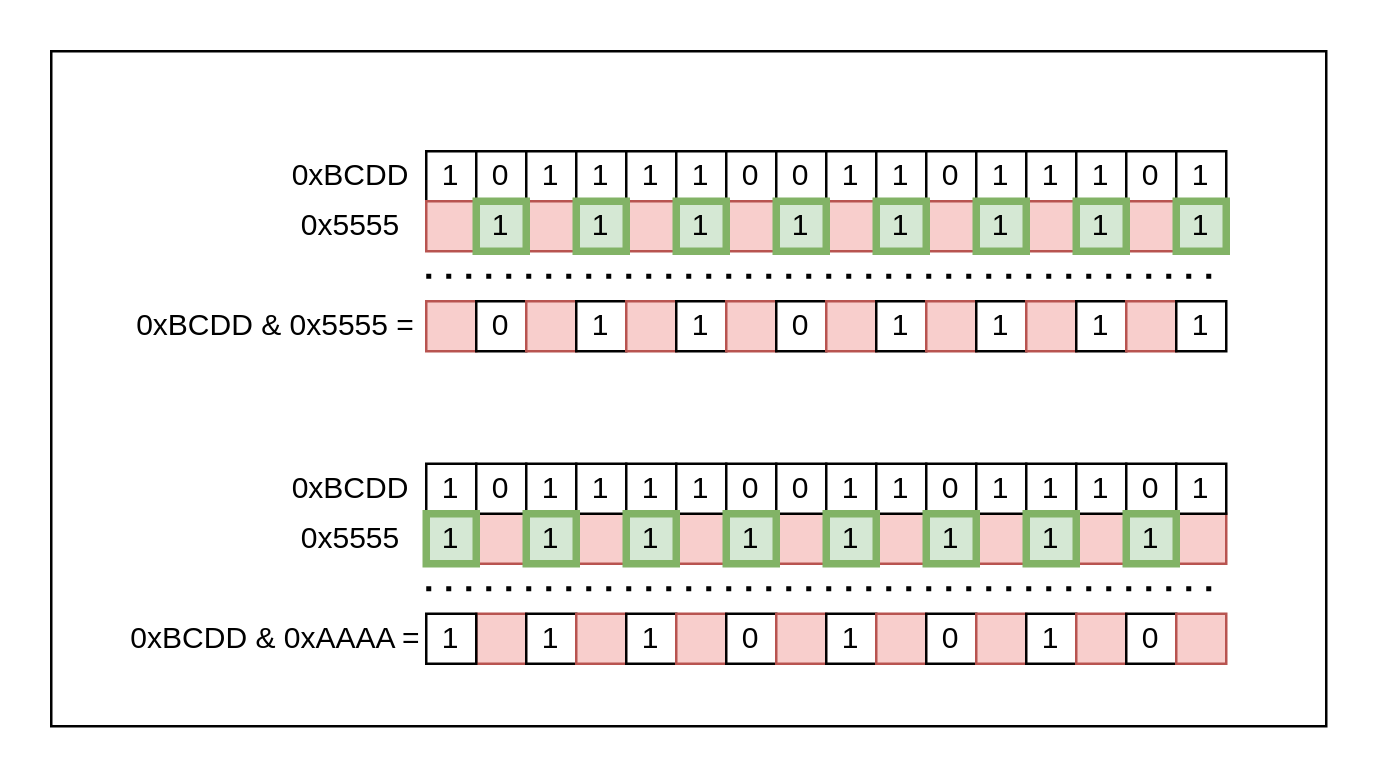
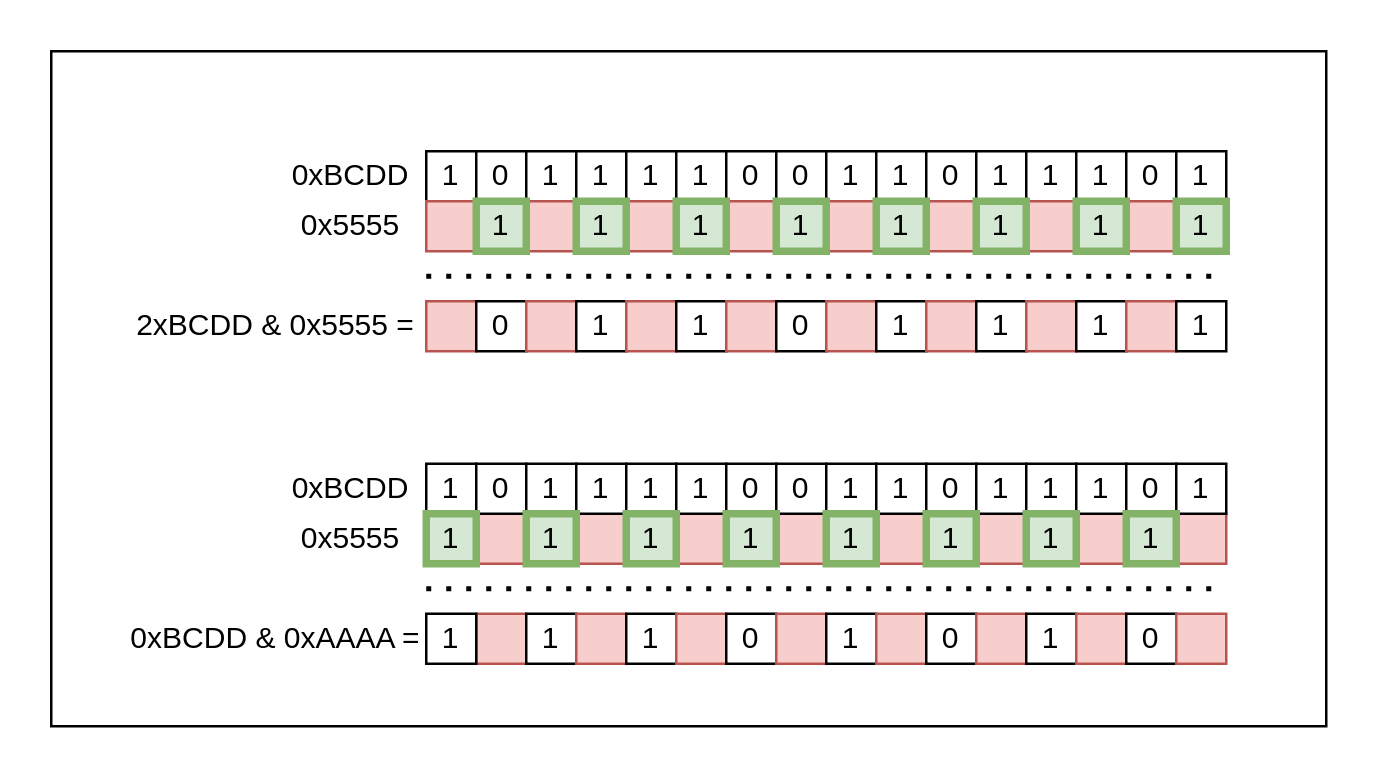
  <mxCell id="0" />
  <mxCell id="1" parent="0" />
  <mxCell id="2" value="" style="rounded=0;whiteSpace=wrap;html=1;strokeWidth=1;" vertex="1" parent="1"><mxGeometry x="20" y="20" width="510" height="270" as="geometry" /></mxCell>
  <mxCell id="3" value="1" style="rounded=0;whiteSpace=wrap;html=1;" vertex="1" parent="1"><mxGeometry x="170" y="60" width="20" height="20" as="geometry" /></mxCell>
  <mxCell id="4" value="0" style="rounded=0;whiteSpace=wrap;html=1;" vertex="1" parent="1"><mxGeometry x="190" y="60" width="20" height="20" as="geometry" /></mxCell>
  <mxCell id="5" value="1" style="rounded=0;whiteSpace=wrap;html=1;" vertex="1" parent="1"><mxGeometry x="210" y="60" width="20" height="20" as="geometry" /></mxCell>
  <mxCell id="6" value="1" style="rounded=0;whiteSpace=wrap;html=1;" vertex="1" parent="1"><mxGeometry x="230" y="60" width="20" height="20" as="geometry" /></mxCell>
  <mxCell id="7" value="1" style="rounded=0;whiteSpace=wrap;html=1;" vertex="1" parent="1"><mxGeometry x="250" y="60" width="20" height="20" as="geometry" /></mxCell>
  <mxCell id="8" value="1" style="rounded=0;whiteSpace=wrap;html=1;" vertex="1" parent="1"><mxGeometry x="270" y="60" width="20" height="20" as="geometry" /></mxCell>
  <mxCell id="9" value="0" style="rounded=0;whiteSpace=wrap;html=1;" vertex="1" parent="1"><mxGeometry x="290" y="60" width="20" height="20" as="geometry" /></mxCell>
  <mxCell id="10" value="0" style="rounded=0;whiteSpace=wrap;html=1;" vertex="1" parent="1"><mxGeometry x="310" y="60" width="20" height="20" as="geometry" /></mxCell>
  <mxCell id="11" value="1" style="rounded=0;whiteSpace=wrap;html=1;" vertex="1" parent="1"><mxGeometry x="330" y="60" width="20" height="20" as="geometry" /></mxCell>
  <mxCell id="12" value="1" style="rounded=0;whiteSpace=wrap;html=1;" vertex="1" parent="1"><mxGeometry x="350" y="60" width="20" height="20" as="geometry" /></mxCell>
  <mxCell id="13" value="0" style="rounded=0;whiteSpace=wrap;html=1;" vertex="1" parent="1"><mxGeometry x="370" y="60" width="20" height="20" as="geometry" /></mxCell>
  <mxCell id="14" value="1" style="rounded=0;whiteSpace=wrap;html=1;" vertex="1" parent="1"><mxGeometry x="390" y="60" width="20" height="20" as="geometry" /></mxCell>
  <mxCell id="15" value="1" style="rounded=0;whiteSpace=wrap;html=1;" vertex="1" parent="1"><mxGeometry x="410" y="60" width="20" height="20" as="geometry" /></mxCell>
  <mxCell id="16" value="1" style="rounded=0;whiteSpace=wrap;html=1;" vertex="1" parent="1"><mxGeometry x="430" y="60" width="20" height="20" as="geometry" /></mxCell>
  <mxCell id="17" value="0" style="rounded=0;whiteSpace=wrap;html=1;" vertex="1" parent="1"><mxGeometry x="450" y="60" width="20" height="20" as="geometry" /></mxCell>
  <mxCell id="18" value="1" style="rounded=0;whiteSpace=wrap;html=1;" vertex="1" parent="1"><mxGeometry x="470" y="60" width="20" height="20" as="geometry" /></mxCell>
  <mxCell id="19" value="" style="rounded=0;whiteSpace=wrap;html=1;fillColor=#f8cecc;strokeColor=#b85450;" vertex="1" parent="1"><mxGeometry x="170" y="80" width="20" height="20" as="geometry" /></mxCell>
  <mxCell id="20" value="" style="rounded=0;whiteSpace=wrap;html=1;fillColor=#f8cecc;strokeColor=#b85450;" vertex="1" parent="1"><mxGeometry x="210" y="80" width="20" height="20" as="geometry" /></mxCell>
  <mxCell id="21" value="" style="rounded=0;whiteSpace=wrap;html=1;fillColor=#f8cecc;strokeColor=#b85450;" vertex="1" parent="1"><mxGeometry x="250" y="80" width="20" height="20" as="geometry" /></mxCell>
  <mxCell id="22" value="" style="rounded=0;whiteSpace=wrap;html=1;fillColor=#f8cecc;strokeColor=#b85450;" vertex="1" parent="1"><mxGeometry x="290" y="80" width="20" height="20" as="geometry" /></mxCell>
  <mxCell id="23" value="" style="rounded=0;whiteSpace=wrap;html=1;fillColor=#f8cecc;strokeColor=#b85450;" vertex="1" parent="1"><mxGeometry x="330" y="80" width="20" height="20" as="geometry" /></mxCell>
  <mxCell id="24" value="" style="rounded=0;whiteSpace=wrap;html=1;fillColor=#f8cecc;strokeColor=#b85450;" vertex="1" parent="1"><mxGeometry x="370" y="80" width="20" height="20" as="geometry" /></mxCell>
  <mxCell id="25" value="" style="rounded=0;whiteSpace=wrap;html=1;fillColor=#f8cecc;strokeColor=#b85450;" vertex="1" parent="1"><mxGeometry x="410" y="80" width="20" height="20" as="geometry" /></mxCell>
  <mxCell id="26" value="" style="rounded=0;whiteSpace=wrap;html=1;fillColor=#f8cecc;strokeColor=#b85450;" vertex="1" parent="1"><mxGeometry x="450" y="80" width="20" height="20" as="geometry" /></mxCell>
  <mxCell id="27" value="" style="rounded=0;whiteSpace=wrap;html=1;fillColor=#f8cecc;strokeColor=#b85450;" vertex="1" parent="1"><mxGeometry x="190" y="205" width="20" height="20" as="geometry" /></mxCell>
  <mxCell id="28" value="" style="rounded=0;whiteSpace=wrap;html=1;fillColor=#f8cecc;strokeColor=#b85450;" vertex="1" parent="1"><mxGeometry x="230" y="205" width="20" height="20" as="geometry" /></mxCell>
  <mxCell id="29" value="" style="rounded=0;whiteSpace=wrap;html=1;fillColor=#f8cecc;strokeColor=#b85450;" vertex="1" parent="1"><mxGeometry x="270" y="205" width="20" height="20" as="geometry" /></mxCell>
  <mxCell id="30" value="" style="rounded=0;whiteSpace=wrap;html=1;fillColor=#f8cecc;strokeColor=#b85450;" vertex="1" parent="1"><mxGeometry x="310" y="205" width="20" height="20" as="geometry" /></mxCell>
  <mxCell id="31" value="" style="rounded=0;whiteSpace=wrap;html=1;fillColor=#f8cecc;strokeColor=#b85450;" vertex="1" parent="1"><mxGeometry x="350" y="205" width="20" height="20" as="geometry" /></mxCell>
  <mxCell id="32" value="" style="rounded=0;whiteSpace=wrap;html=1;fillColor=#f8cecc;strokeColor=#b85450;" vertex="1" parent="1"><mxGeometry x="390" y="205" width="20" height="20" as="geometry" /></mxCell>
  <mxCell id="33" value="" style="rounded=0;whiteSpace=wrap;html=1;fillColor=#f8cecc;strokeColor=#b85450;" vertex="1" parent="1"><mxGeometry x="430" y="205" width="20" height="20" as="geometry" /></mxCell>
  <mxCell id="34" value="" style="rounded=0;whiteSpace=wrap;html=1;fillColor=#f8cecc;strokeColor=#b85450;" vertex="1" parent="1"><mxGeometry x="470" y="205" width="20" height="20" as="geometry" /></mxCell>
  <mxCell id="35" value="" style="endArrow=none;dashed=1;html=1;dashPattern=1 3;strokeWidth=2;rounded=0;" edge="1" parent="1"><mxGeometry width="50" height="50" relative="1" as="geometry"><mxPoint x="170" y="110" as="sourcePoint" /><mxPoint x="490" y="110" as="targetPoint" /></mxGeometry></mxCell>
  <mxCell id="36" value="" style="rounded=0;whiteSpace=wrap;html=1;fillColor=#f8cecc;strokeColor=#b85450;" vertex="1" parent="1"><mxGeometry x="170" y="120" width="20" height="20" as="geometry" /></mxCell>
  <mxCell id="37" value="0" style="rounded=0;whiteSpace=wrap;html=1;" vertex="1" parent="1"><mxGeometry x="190" y="120" width="20" height="20" as="geometry" /></mxCell>
  <mxCell id="38" value="" style="rounded=0;whiteSpace=wrap;html=1;fillColor=#f8cecc;strokeColor=#b85450;" vertex="1" parent="1"><mxGeometry x="210" y="120" width="20" height="20" as="geometry" /></mxCell>
  <mxCell id="39" value="1" style="rounded=0;whiteSpace=wrap;html=1;" vertex="1" parent="1"><mxGeometry x="230" y="120" width="20" height="20" as="geometry" /></mxCell>
  <mxCell id="40" value="" style="rounded=0;whiteSpace=wrap;html=1;fillColor=#f8cecc;strokeColor=#b85450;" vertex="1" parent="1"><mxGeometry x="250" y="120" width="20" height="20" as="geometry" /></mxCell>
  <mxCell id="41" value="1" style="rounded=0;whiteSpace=wrap;html=1;" vertex="1" parent="1"><mxGeometry x="270" y="120" width="20" height="20" as="geometry" /></mxCell>
  <mxCell id="42" value="" style="rounded=0;whiteSpace=wrap;html=1;fillColor=#f8cecc;strokeColor=#b85450;" vertex="1" parent="1"><mxGeometry x="290" y="120" width="20" height="20" as="geometry" /></mxCell>
  <mxCell id="43" value="0" style="rounded=0;whiteSpace=wrap;html=1;" vertex="1" parent="1"><mxGeometry x="310" y="120" width="20" height="20" as="geometry" /></mxCell>
  <mxCell id="44" value="" style="rounded=0;whiteSpace=wrap;html=1;fillColor=#f8cecc;strokeColor=#b85450;" vertex="1" parent="1"><mxGeometry x="330" y="120" width="20" height="20" as="geometry" /></mxCell>
  <mxCell id="45" value="1" style="rounded=0;whiteSpace=wrap;html=1;" vertex="1" parent="1"><mxGeometry x="350" y="120" width="20" height="20" as="geometry" /></mxCell>
  <mxCell id="46" value="" style="rounded=0;whiteSpace=wrap;html=1;fillColor=#f8cecc;strokeColor=#b85450;" vertex="1" parent="1"><mxGeometry x="370" y="120" width="20" height="20" as="geometry" /></mxCell>
  <mxCell id="47" value="1" style="rounded=0;whiteSpace=wrap;html=1;" vertex="1" parent="1"><mxGeometry x="390" y="120" width="20" height="20" as="geometry" /></mxCell>
  <mxCell id="48" value="" style="rounded=0;whiteSpace=wrap;html=1;fillColor=#f8cecc;strokeColor=#b85450;" vertex="1" parent="1"><mxGeometry x="410" y="120" width="20" height="20" as="geometry" /></mxCell>
  <mxCell id="49" value="1" style="rounded=0;whiteSpace=wrap;html=1;" vertex="1" parent="1"><mxGeometry x="430" y="120" width="20" height="20" as="geometry" /></mxCell>
  <mxCell id="50" value="" style="rounded=0;whiteSpace=wrap;html=1;fillColor=#f8cecc;strokeColor=#b85450;" vertex="1" parent="1"><mxGeometry x="450" y="120" width="20" height="20" as="geometry" /></mxCell>
  <mxCell id="51" value="1" style="rounded=0;whiteSpace=wrap;html=1;" vertex="1" parent="1"><mxGeometry x="470" y="120" width="20" height="20" as="geometry" /></mxCell>
  <mxCell id="52" value="1" style="rounded=0;whiteSpace=wrap;html=1;fillColor=#d5e8d4;strokeColor=#82b366;strokeWidth=3;" vertex="1" parent="1"><mxGeometry x="190" y="80" width="20" height="20" as="geometry" /></mxCell>
  <mxCell id="53" value="1" style="rounded=0;whiteSpace=wrap;html=1;fillColor=#d5e8d4;strokeColor=#82b366;strokeWidth=3;" vertex="1" parent="1"><mxGeometry x="230" y="80" width="20" height="20" as="geometry" /></mxCell>
  <mxCell id="54" value="1" style="rounded=0;whiteSpace=wrap;html=1;fillColor=#d5e8d4;strokeColor=#82b366;strokeWidth=3;" vertex="1" parent="1"><mxGeometry x="270" y="80" width="20" height="20" as="geometry" /></mxCell>
  <mxCell id="55" value="1" style="rounded=0;whiteSpace=wrap;html=1;fillColor=#d5e8d4;strokeColor=#82b366;strokeWidth=3;" vertex="1" parent="1"><mxGeometry x="310" y="80" width="20" height="20" as="geometry" /></mxCell>
  <mxCell id="56" value="1" style="rounded=0;whiteSpace=wrap;html=1;fillColor=#d5e8d4;strokeColor=#82b366;strokeWidth=3;" vertex="1" parent="1"><mxGeometry x="350" y="80" width="20" height="20" as="geometry" /></mxCell>
  <mxCell id="57" value="1" style="rounded=0;whiteSpace=wrap;html=1;fillColor=#d5e8d4;strokeColor=#82b366;strokeWidth=3;" vertex="1" parent="1"><mxGeometry x="390" y="80" width="20" height="20" as="geometry" /></mxCell>
  <mxCell id="58" value="1" style="rounded=0;whiteSpace=wrap;html=1;fillColor=#d5e8d4;strokeColor=#82b366;strokeWidth=3;" vertex="1" parent="1"><mxGeometry x="430" y="80" width="20" height="20" as="geometry" /></mxCell>
  <mxCell id="59" value="1" style="rounded=0;whiteSpace=wrap;html=1;fillColor=#d5e8d4;strokeColor=#82b366;strokeWidth=3;" vertex="1" parent="1"><mxGeometry x="470" y="80" width="20" height="20" as="geometry" /></mxCell>
  <mxCell id="60" value="1" style="rounded=0;whiteSpace=wrap;html=1;" vertex="1" parent="1"><mxGeometry x="170" y="185" width="20" height="20" as="geometry" /></mxCell>
  <mxCell id="61" value="0" style="rounded=0;whiteSpace=wrap;html=1;" vertex="1" parent="1"><mxGeometry x="190" y="185" width="20" height="20" as="geometry" /></mxCell>
  <mxCell id="62" value="1" style="rounded=0;whiteSpace=wrap;html=1;" vertex="1" parent="1"><mxGeometry x="210" y="185" width="20" height="20" as="geometry" /></mxCell>
  <mxCell id="63" value="1" style="rounded=0;whiteSpace=wrap;html=1;" vertex="1" parent="1"><mxGeometry x="230" y="185" width="20" height="20" as="geometry" /></mxCell>
  <mxCell id="64" value="1" style="rounded=0;whiteSpace=wrap;html=1;" vertex="1" parent="1"><mxGeometry x="250" y="185" width="20" height="20" as="geometry" /></mxCell>
  <mxCell id="65" value="1" style="rounded=0;whiteSpace=wrap;html=1;" vertex="1" parent="1"><mxGeometry x="270" y="185" width="20" height="20" as="geometry" /></mxCell>
  <mxCell id="66" value="0" style="rounded=0;whiteSpace=wrap;html=1;" vertex="1" parent="1"><mxGeometry x="290" y="185" width="20" height="20" as="geometry" /></mxCell>
  <mxCell id="67" value="0" style="rounded=0;whiteSpace=wrap;html=1;" vertex="1" parent="1"><mxGeometry x="310" y="185" width="20" height="20" as="geometry" /></mxCell>
  <mxCell id="68" value="1" style="rounded=0;whiteSpace=wrap;html=1;" vertex="1" parent="1"><mxGeometry x="330" y="185" width="20" height="20" as="geometry" /></mxCell>
  <mxCell id="69" value="1" style="rounded=0;whiteSpace=wrap;html=1;" vertex="1" parent="1"><mxGeometry x="350" y="185" width="20" height="20" as="geometry" /></mxCell>
  <mxCell id="70" value="0" style="rounded=0;whiteSpace=wrap;html=1;" vertex="1" parent="1"><mxGeometry x="370" y="185" width="20" height="20" as="geometry" /></mxCell>
  <mxCell id="71" value="1" style="rounded=0;whiteSpace=wrap;html=1;" vertex="1" parent="1"><mxGeometry x="390" y="185" width="20" height="20" as="geometry" /></mxCell>
  <mxCell id="72" value="1" style="rounded=0;whiteSpace=wrap;html=1;" vertex="1" parent="1"><mxGeometry x="410" y="185" width="20" height="20" as="geometry" /></mxCell>
  <mxCell id="73" value="1" style="rounded=0;whiteSpace=wrap;html=1;" vertex="1" parent="1"><mxGeometry x="430" y="185" width="20" height="20" as="geometry" /></mxCell>
  <mxCell id="74" value="0" style="rounded=0;whiteSpace=wrap;html=1;" vertex="1" parent="1"><mxGeometry x="450" y="185" width="20" height="20" as="geometry" /></mxCell>
  <mxCell id="75" value="1" style="rounded=0;whiteSpace=wrap;html=1;" vertex="1" parent="1"><mxGeometry x="470" y="185" width="20" height="20" as="geometry" /></mxCell>
  <mxCell id="76" value="1" style="rounded=0;whiteSpace=wrap;html=1;strokeWidth=3;fillColor=#d5e8d4;strokeColor=#82b366;" vertex="1" parent="1"><mxGeometry x="170" y="205" width="20" height="20" as="geometry" /></mxCell>
  <mxCell id="77" value="1" style="rounded=0;whiteSpace=wrap;html=1;strokeWidth=3;fillColor=#d5e8d4;strokeColor=#82b366;" vertex="1" parent="1"><mxGeometry x="210" y="205" width="20" height="20" as="geometry" /></mxCell>
  <mxCell id="78" value="1" style="rounded=0;whiteSpace=wrap;html=1;strokeWidth=3;fillColor=#d5e8d4;strokeColor=#82b366;" vertex="1" parent="1"><mxGeometry x="250" y="205" width="20" height="20" as="geometry" /></mxCell>
  <mxCell id="79" value="1" style="rounded=0;whiteSpace=wrap;html=1;strokeWidth=3;fillColor=#d5e8d4;strokeColor=#82b366;" vertex="1" parent="1"><mxGeometry x="290" y="205" width="20" height="20" as="geometry" /></mxCell>
  <mxCell id="80" value="1" style="rounded=0;whiteSpace=wrap;html=1;strokeWidth=3;fillColor=#d5e8d4;strokeColor=#82b366;" vertex="1" parent="1"><mxGeometry x="330" y="205" width="20" height="20" as="geometry" /></mxCell>
  <mxCell id="81" value="1" style="rounded=0;whiteSpace=wrap;html=1;strokeWidth=3;fillColor=#d5e8d4;strokeColor=#82b366;" vertex="1" parent="1"><mxGeometry x="370" y="205" width="20" height="20" as="geometry" /></mxCell>
  <mxCell id="82" value="1" style="rounded=0;whiteSpace=wrap;html=1;strokeWidth=3;fillColor=#d5e8d4;strokeColor=#82b366;" vertex="1" parent="1"><mxGeometry x="410" y="205" width="20" height="20" as="geometry" /></mxCell>
  <mxCell id="83" value="1" style="rounded=0;whiteSpace=wrap;html=1;strokeWidth=3;fillColor=#d5e8d4;strokeColor=#82b366;" vertex="1" parent="1"><mxGeometry x="450" y="205" width="20" height="20" as="geometry" /></mxCell>
  <mxCell id="84" value="" style="endArrow=none;dashed=1;html=1;dashPattern=1 3;strokeWidth=2;rounded=0;" edge="1" parent="1"><mxGeometry width="50" height="50" relative="1" as="geometry"><mxPoint x="170" y="235" as="sourcePoint" /><mxPoint x="490" y="235" as="targetPoint" /></mxGeometry></mxCell>
  <mxCell id="85" value="" style="rounded=0;whiteSpace=wrap;html=1;fillColor=#f8cecc;strokeColor=#b85450;" vertex="1" parent="1"><mxGeometry x="190" y="245" width="20" height="20" as="geometry" /></mxCell>
  <mxCell id="86" value="1" style="rounded=0;whiteSpace=wrap;html=1;" vertex="1" parent="1"><mxGeometry x="210" y="245" width="20" height="20" as="geometry" /></mxCell>
  <mxCell id="87" value="" style="rounded=0;whiteSpace=wrap;html=1;fillColor=#f8cecc;strokeColor=#b85450;" vertex="1" parent="1"><mxGeometry x="230" y="245" width="20" height="20" as="geometry" /></mxCell>
  <mxCell id="88" value="1" style="rounded=0;whiteSpace=wrap;html=1;" vertex="1" parent="1"><mxGeometry x="250" y="245" width="20" height="20" as="geometry" /></mxCell>
  <mxCell id="89" value="" style="rounded=0;whiteSpace=wrap;html=1;fillColor=#f8cecc;strokeColor=#b85450;" vertex="1" parent="1"><mxGeometry x="270" y="245" width="20" height="20" as="geometry" /></mxCell>
  <mxCell id="90" value="0" style="rounded=0;whiteSpace=wrap;html=1;" vertex="1" parent="1"><mxGeometry x="290" y="245" width="20" height="20" as="geometry" /></mxCell>
  <mxCell id="91" value="" style="rounded=0;whiteSpace=wrap;html=1;fillColor=#f8cecc;strokeColor=#b85450;" vertex="1" parent="1"><mxGeometry x="310" y="245" width="20" height="20" as="geometry" /></mxCell>
  <mxCell id="92" value="1" style="rounded=0;whiteSpace=wrap;html=1;" vertex="1" parent="1"><mxGeometry x="330" y="245" width="20" height="20" as="geometry" /></mxCell>
  <mxCell id="93" value="" style="rounded=0;whiteSpace=wrap;html=1;fillColor=#f8cecc;strokeColor=#b85450;" vertex="1" parent="1"><mxGeometry x="350" y="245" width="20" height="20" as="geometry" /></mxCell>
  <mxCell id="94" value="0" style="rounded=0;whiteSpace=wrap;html=1;" vertex="1" parent="1"><mxGeometry x="370" y="245" width="20" height="20" as="geometry" /></mxCell>
  <mxCell id="95" value="" style="rounded=0;whiteSpace=wrap;html=1;fillColor=#f8cecc;strokeColor=#b85450;" vertex="1" parent="1"><mxGeometry x="390" y="245" width="20" height="20" as="geometry" /></mxCell>
  <mxCell id="96" value="1" style="rounded=0;whiteSpace=wrap;html=1;" vertex="1" parent="1"><mxGeometry x="410" y="245" width="20" height="20" as="geometry" /></mxCell>
  <mxCell id="97" value="" style="rounded=0;whiteSpace=wrap;html=1;fillColor=#f8cecc;strokeColor=#b85450;" vertex="1" parent="1"><mxGeometry x="430" y="245" width="20" height="20" as="geometry" /></mxCell>
  <mxCell id="98" value="0" style="rounded=0;whiteSpace=wrap;html=1;" vertex="1" parent="1"><mxGeometry x="450" y="245" width="20" height="20" as="geometry" /></mxCell>
  <mxCell id="99" value="" style="rounded=0;whiteSpace=wrap;html=1;fillColor=#f8cecc;strokeColor=#b85450;" vertex="1" parent="1"><mxGeometry x="470" y="245" width="20" height="20" as="geometry" /></mxCell>
  <mxCell id="100" value="1" style="rounded=0;whiteSpace=wrap;html=1;" vertex="1" parent="1"><mxGeometry x="170" y="245" width="20" height="20" as="geometry" /></mxCell>
  <mxCell id="101" value="0xBCDD" style="text;html=1;strokeColor=none;fillColor=none;align=center;verticalAlign=middle;whiteSpace=wrap;rounded=0;" vertex="1" parent="1"><mxGeometry x="110" y="55" width="60" height="30" as="geometry" /></mxCell>
  <mxCell id="102" value="0x5555" style="text;html=1;strokeColor=none;fillColor=none;align=center;verticalAlign=middle;whiteSpace=wrap;rounded=0;" vertex="1" parent="1"><mxGeometry x="110" y="75" width="60" height="30" as="geometry" /></mxCell>
- <mxCell id="103" value="0xBCDD &amp;amp; 0x5555 =" style="text;html=1;strokeColor=none;fillColor=none;align=center;verticalAlign=middle;whiteSpace=wrap;rounded=0;" vertex="1" parent="1"><mxGeometry x="50" y="115" width="120" height="30" as="geometry" /></mxCell>
+ <mxCell id="103" value="2xBCDD &amp;amp; 0x5555 =" style="text;html=1;strokeColor=none;fillColor=none;align=center;verticalAlign=middle;whiteSpace=wrap;rounded=0;" vertex="1" parent="1"><mxGeometry x="50" y="115" width="120" height="30" as="geometry" /></mxCell>
  <mxCell id="104" value="0xBCDD &amp;amp; 0xAAAA =" style="text;html=1;strokeColor=none;fillColor=none;align=center;verticalAlign=middle;whiteSpace=wrap;rounded=0;" vertex="1" parent="1"><mxGeometry x="50" y="240" width="120" height="30" as="geometry" /></mxCell>
  <mxCell id="105" value="0xBCDD" style="text;html=1;strokeColor=none;fillColor=none;align=center;verticalAlign=middle;whiteSpace=wrap;rounded=0;" vertex="1" parent="1"><mxGeometry x="110" y="180" width="60" height="30" as="geometry" /></mxCell>
  <mxCell id="106" value="0x5555" style="text;html=1;strokeColor=none;fillColor=none;align=center;verticalAlign=middle;whiteSpace=wrap;rounded=0;" vertex="1" parent="1"><mxGeometry x="110" y="200" width="60" height="30" as="geometry" /></mxCell>
